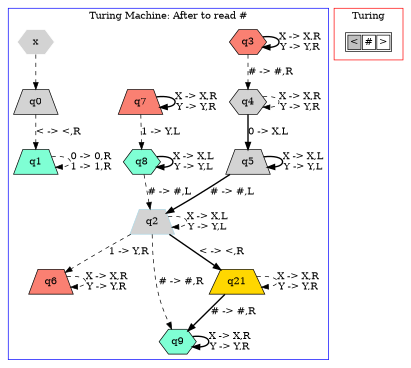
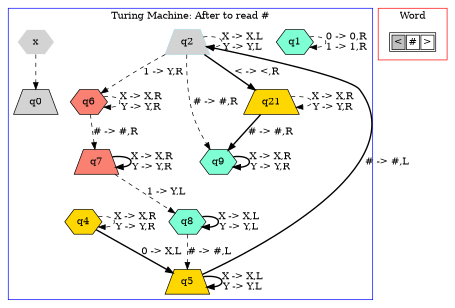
  digraph {
    node [fillcolor=lightgrey shape=trapezium style=filled]
    edge [style=dashed]
    q0
-   q1 [fillcolor=aquamarine]
+   q1 [fillcolor=aquamarine shape=hexagon]
    q2 [color=lightblue]
-   q3 [fillcolor=salmon shape=hexagon]
-   q6 [fillcolor=salmon]
+   q6 [fillcolor=salmon shape=hexagon]
    q9 [fillcolor=aquamarine shape=hexagon]
    n7 [fillcolor=gold label=q21]
-   q4 [shape=hexagon]
-   q5
+   q4 [fillcolor=gold shape=hexagon]
+   q5 [fillcolor=gold]
    q7 [fillcolor=salmon]
    q8 [fillcolor=aquamarine shape=hexagon]
    x [color=white shape=hexagon]
    n13 [label=<<TABLE> <TR> <TD BGCOLOR="gray"><FONT>&lt;</FONT></TD> <TD><FONT>#</FONT></TD> <TD><FONT>&gt;</FONT></TD> </TR> </TABLE>> shape=plaintext fillcolor="" style=""]
    subgraph cluster_1 {
      color=blue
      label="Turing Machine: After to read #"
      q0
      q1
      q2
-     q3
      q6
      q9
      n7
      q4
      q5
      q7
      q8
      x
    }
    subgraph cluster_2 {
      color=red
-     label=Turing
+     label=Word
      n13
    }
-   q0 -> q1 [label="< -> <,R"]
    q1 -> q1 [label="0 -> 0,R\n1 -> 1,R"]
    q2 -> q2 [label="X -> X,L\nY -> Y,L"]
    q2 -> q6 [label="1 -> Y,R"]
    q2 -> q9 [label="# -> #,R"]
    q2 -> n7 [label="< -> <,R" style=bold]
-   q3 -> q3 [label="X -> X,R\nY -> Y,R" style=bold]
-   q3 -> q4 [label="# -> #,R"]
    q6 -> q6 [label="X -> X,R\nY -> Y,R"]
+   q6 -> q7 [label="# -> #,R"]
    q9 -> q9 [label="X -> X,R\nY -> Y,R" style=bold]
    n7 -> q9 [label="# -> #,R" style=bold]
    n7 -> n7 [label="X -> X,R\nY -> Y,R"]
    q4 -> q4 [label="X -> X,R\nY -> Y,R"]
    q4 -> q5 [label="0 -> X,L" style=bold]
    q5 -> q2 [label="# -> #,L" style=bold]
    q5 -> q5 [label="X -> X,L\nY -> Y,L" style=bold]
    q7 -> q7 [label="X -> X,R\nY -> Y,R" style=bold]
    q7 -> q8 [label="1 -> Y,L"]
-   q8 -> q2 [label="# -> #,L"]
+   q8 -> q5 [label="# -> #,L"]
    q8 -> q8 [label="X -> X,L\nY -> Y,L" style=bold]
    x -> q0
  }
